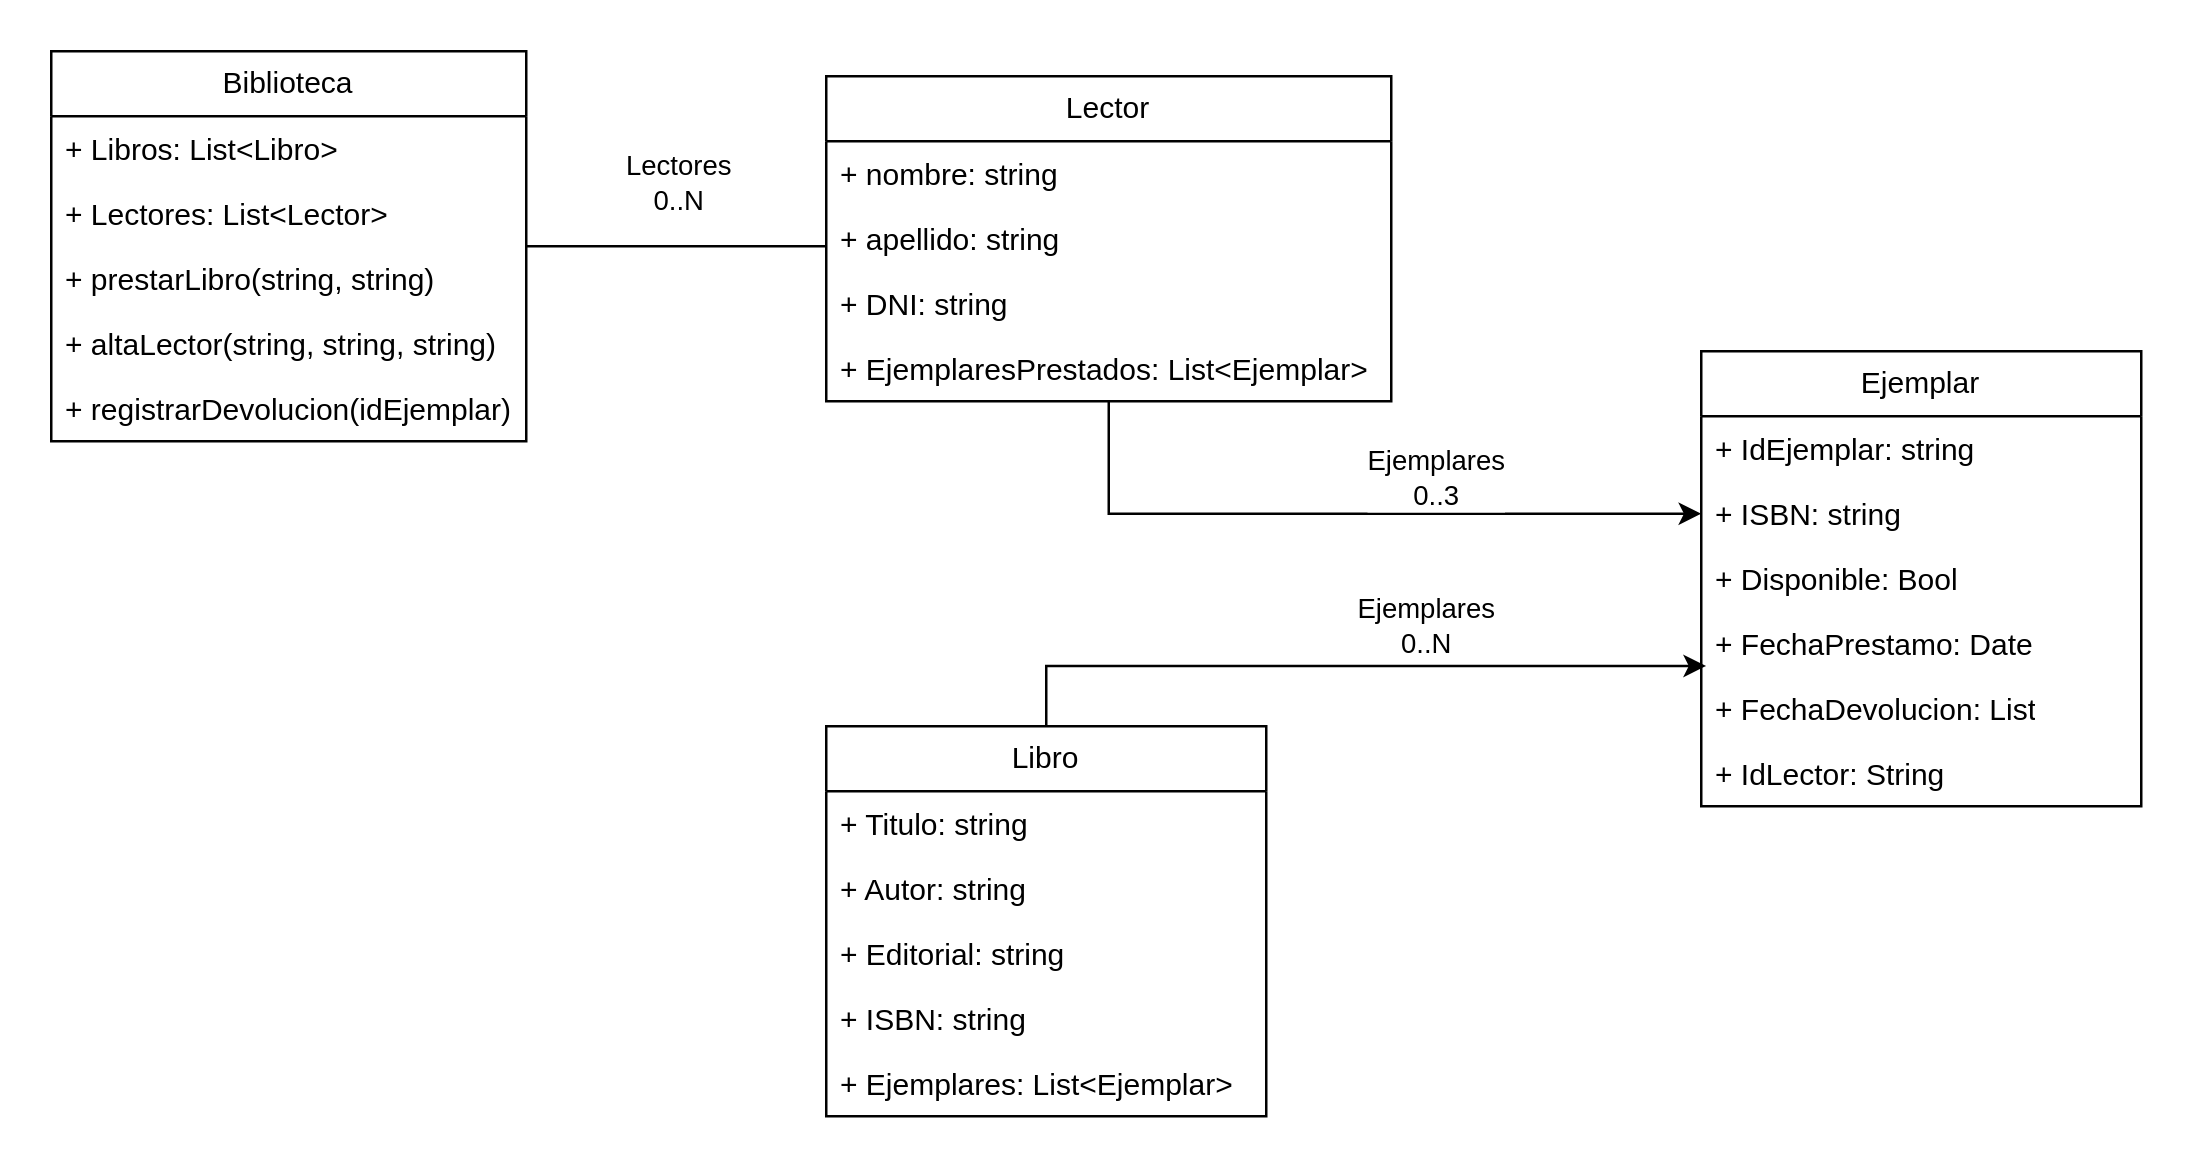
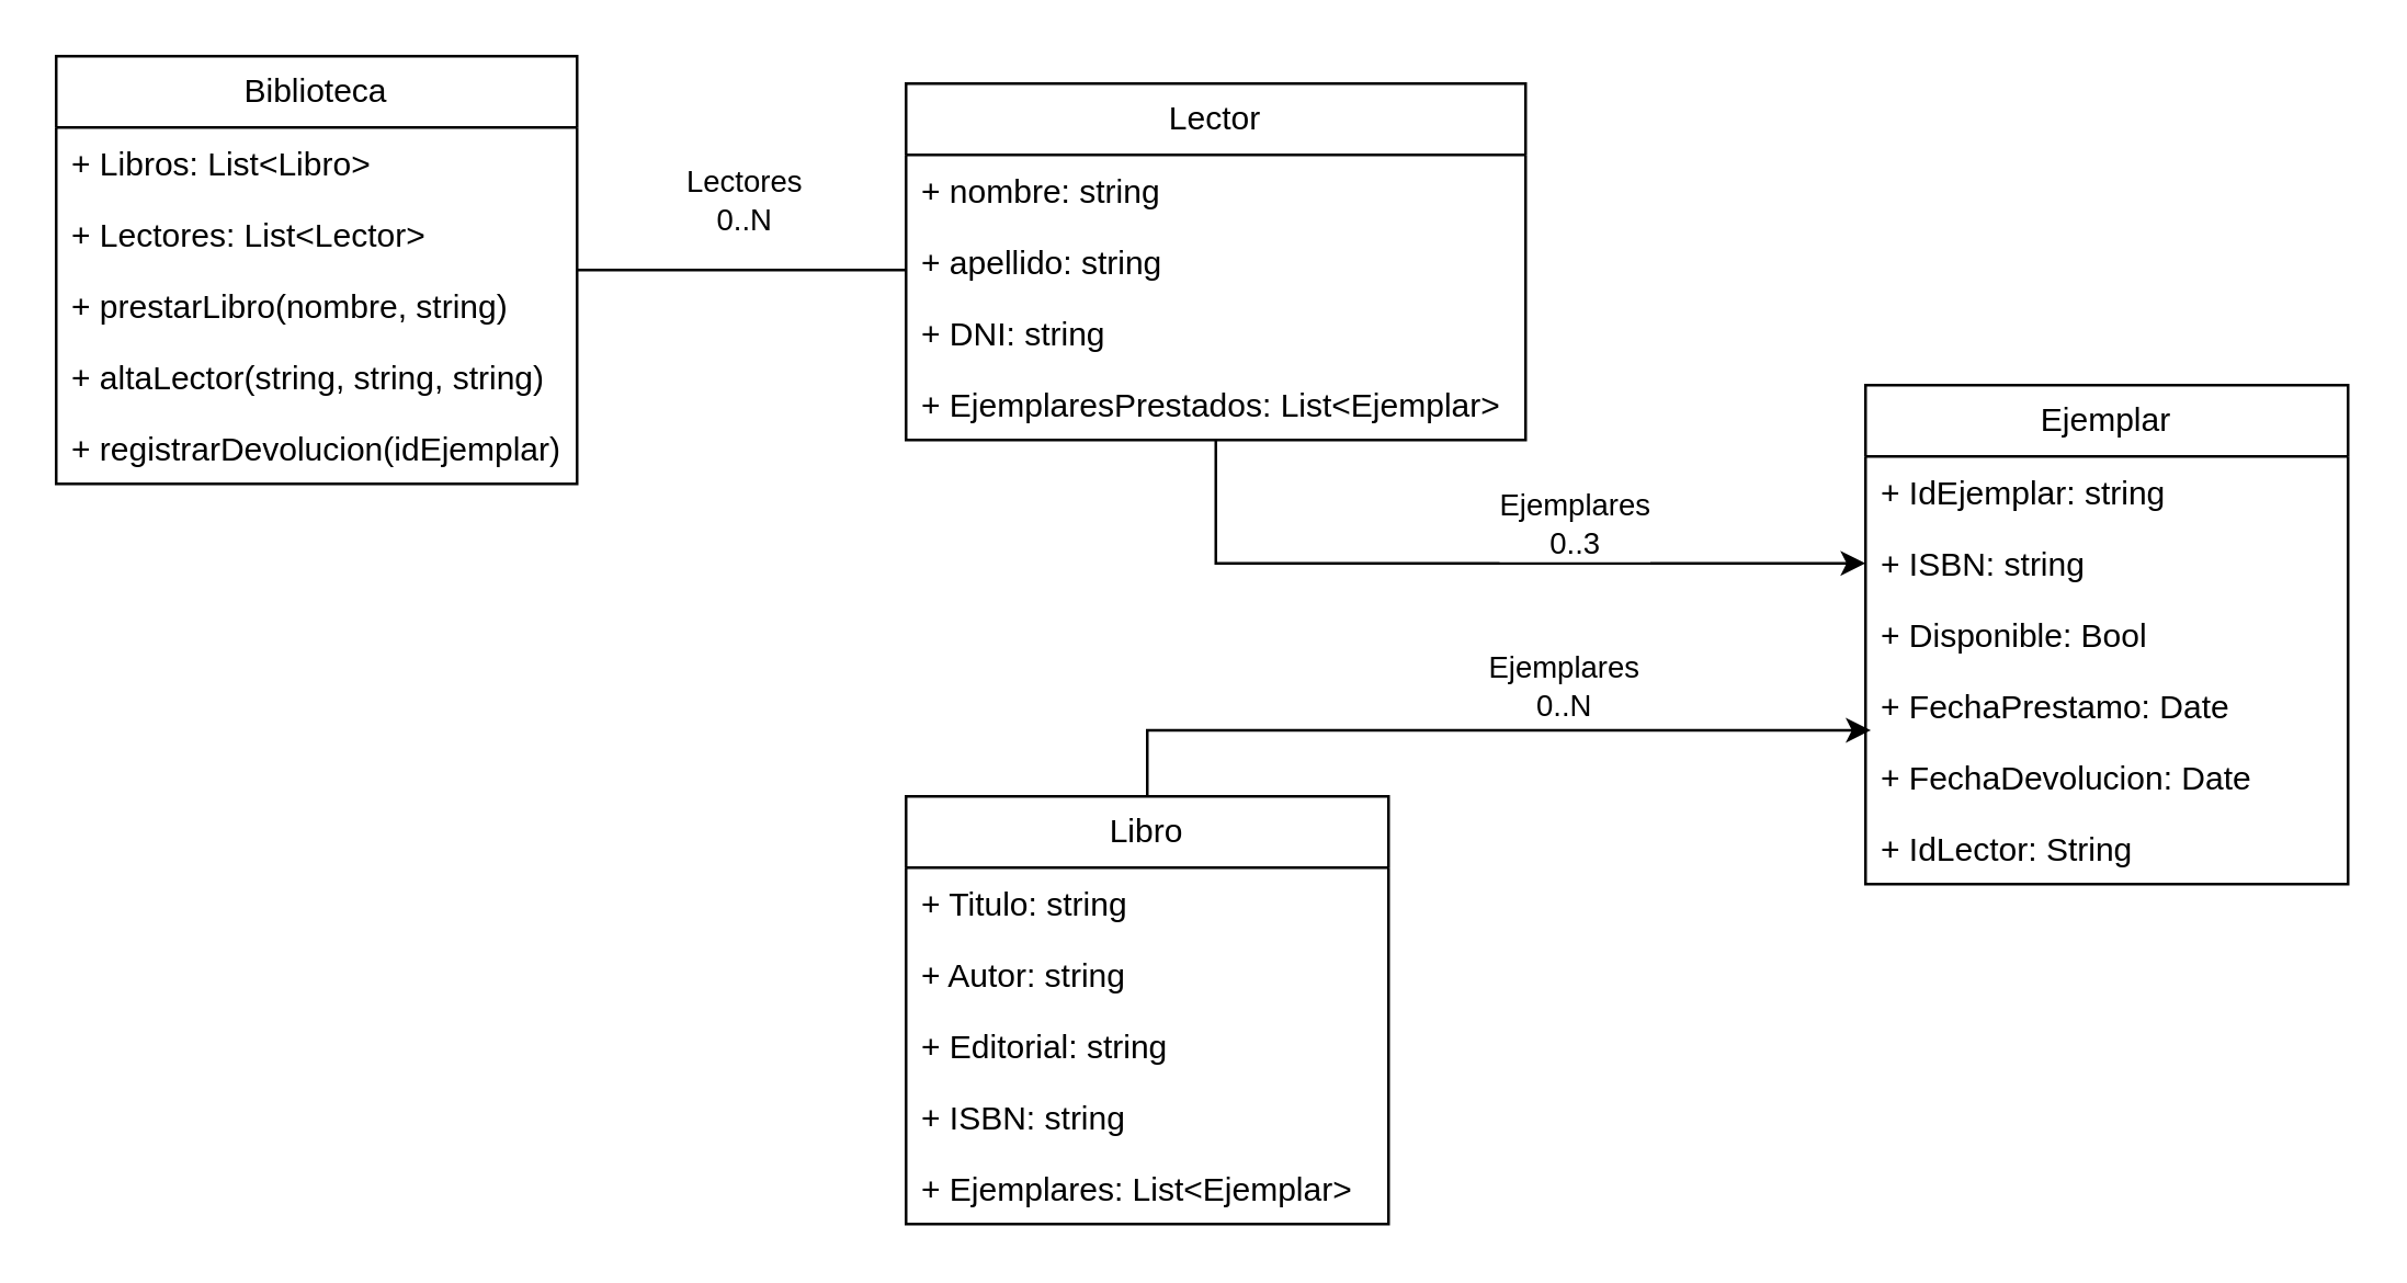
  <mxCell id="0" />
  <mxCell id="1" parent="0" />
  <mxCell id="2" value="Biblioteca" style="swimlane;fontStyle=0;childLayout=stackLayout;horizontal=1;startSize=26;fillColor=none;horizontalStack=0;resizeParent=1;resizeParentMax=0;resizeLast=0;collapsible=1;marginBottom=0;whiteSpace=wrap;html=1;" parent="1" vertex="1"><mxGeometry x="20" y="20" width="190" height="156" as="geometry" /></mxCell>
  <mxCell id="3" value="+ Libros: List&amp;lt;Libro&amp;gt;" style="text;strokeColor=none;fillColor=none;align=left;verticalAlign=top;spacingLeft=4;spacingRight=4;overflow=hidden;rotatable=0;points=[[0,0.5],[1,0.5]];portConstraint=eastwest;whiteSpace=wrap;html=1;" parent="2" vertex="1"><mxGeometry y="26" width="190" height="26" as="geometry" /></mxCell>
  <mxCell id="4" value="+ Lectores: List&amp;lt;Lector&amp;gt;" style="text;strokeColor=none;fillColor=none;align=left;verticalAlign=top;spacingLeft=4;spacingRight=4;overflow=hidden;rotatable=0;points=[[0,0.5],[1,0.5]];portConstraint=eastwest;whiteSpace=wrap;html=1;" parent="2" vertex="1"><mxGeometry y="52" width="190" height="26" as="geometry" /></mxCell>
- <mxCell id="5" value="+ prestarLibro(string, string)" style="text;strokeColor=none;fillColor=none;align=left;verticalAlign=top;spacingLeft=4;spacingRight=4;overflow=hidden;rotatable=0;points=[[0,0.5],[1,0.5]];portConstraint=eastwest;whiteSpace=wrap;html=1;" parent="2" vertex="1"><mxGeometry y="78" width="190" height="26" as="geometry" /></mxCell>
+ <mxCell id="5" value="+ prestarLibro(nombre, string)" style="text;strokeColor=none;fillColor=none;align=left;verticalAlign=top;spacingLeft=4;spacingRight=4;overflow=hidden;rotatable=0;points=[[0,0.5],[1,0.5]];portConstraint=eastwest;whiteSpace=wrap;html=1;" parent="2" vertex="1"><mxGeometry y="78" width="190" height="26" as="geometry" /></mxCell>
  <mxCell id="6" value="+ altaLector(string, string, string)" style="text;strokeColor=none;fillColor=none;align=left;verticalAlign=top;spacingLeft=4;spacingRight=4;overflow=hidden;rotatable=0;points=[[0,0.5],[1,0.5]];portConstraint=eastwest;whiteSpace=wrap;html=1;" parent="2" vertex="1"><mxGeometry y="104" width="190" height="26" as="geometry" /></mxCell>
  <mxCell id="7" value="+ registrarDevolucion(idEjemplar)" style="text;strokeColor=none;fillColor=none;align=left;verticalAlign=top;spacingLeft=4;spacingRight=4;overflow=hidden;rotatable=0;points=[[0,0.5],[1,0.5]];portConstraint=eastwest;whiteSpace=wrap;html=1;" parent="2" vertex="1"><mxGeometry y="130" width="190" height="26" as="geometry" /></mxCell>
  <mxCell id="8" value="Libro" style="swimlane;fontStyle=0;childLayout=stackLayout;horizontal=1;startSize=26;fillColor=none;horizontalStack=0;resizeParent=1;resizeParentMax=0;resizeLast=0;collapsible=1;marginBottom=0;whiteSpace=wrap;html=1;" parent="1" vertex="1"><mxGeometry x="330" y="290" width="176" height="156" as="geometry" /></mxCell>
  <mxCell id="9" value="+ Titulo: string" style="text;strokeColor=none;fillColor=none;align=left;verticalAlign=top;spacingLeft=4;spacingRight=4;overflow=hidden;rotatable=0;points=[[0,0.5],[1,0.5]];portConstraint=eastwest;whiteSpace=wrap;html=1;" parent="8" vertex="1"><mxGeometry y="26" width="176" height="26" as="geometry" /></mxCell>
  <mxCell id="10" value="+ Autor: string" style="text;strokeColor=none;fillColor=none;align=left;verticalAlign=top;spacingLeft=4;spacingRight=4;overflow=hidden;rotatable=0;points=[[0,0.5],[1,0.5]];portConstraint=eastwest;whiteSpace=wrap;html=1;" parent="8" vertex="1"><mxGeometry y="52" width="176" height="26" as="geometry" /></mxCell>
  <mxCell id="11" value="+ Editorial: string" style="text;strokeColor=none;fillColor=none;align=left;verticalAlign=top;spacingLeft=4;spacingRight=4;overflow=hidden;rotatable=0;points=[[0,0.5],[1,0.5]];portConstraint=eastwest;whiteSpace=wrap;html=1;" parent="8" vertex="1"><mxGeometry y="78" width="176" height="26" as="geometry" /></mxCell>
  <mxCell id="12" value="+ ISBN: string" style="text;strokeColor=none;fillColor=none;align=left;verticalAlign=top;spacingLeft=4;spacingRight=4;overflow=hidden;rotatable=0;points=[[0,0.5],[1,0.5]];portConstraint=eastwest;whiteSpace=wrap;html=1;" parent="8" vertex="1"><mxGeometry y="104" width="176" height="26" as="geometry" /></mxCell>
  <mxCell id="13" value="+ Ejemplares: List&amp;lt;Ejemplar&amp;gt;" style="text;strokeColor=none;fillColor=none;align=left;verticalAlign=top;spacingLeft=4;spacingRight=4;overflow=hidden;rotatable=0;points=[[0,0.5],[1,0.5]];portConstraint=eastwest;whiteSpace=wrap;html=1;" parent="8" vertex="1"><mxGeometry y="130" width="176" height="26" as="geometry" /></mxCell>
  <mxCell id="14" style="edgeStyle=orthogonalEdgeStyle;rounded=0;orthogonalLoop=1;jettySize=auto;html=1;entryX=0;entryY=0.5;entryDx=0;entryDy=0;" parent="1" source="16" target="23" edge="1"><mxGeometry relative="1" as="geometry" /></mxCell>
  <mxCell id="15" value="Ejemplares&lt;br&gt;0..3" style="edgeLabel;html=1;align=center;verticalAlign=middle;resizable=0;points=[];" parent="14" vertex="1" connectable="0"><mxGeometry x="0.241" y="3" relative="1" as="geometry"><mxPoint y="-12" as="offset" /></mxGeometry></mxCell>
  <mxCell id="16" value="Lector" style="swimlane;fontStyle=0;childLayout=stackLayout;horizontal=1;startSize=26;fillColor=none;horizontalStack=0;resizeParent=1;resizeParentMax=0;resizeLast=0;collapsible=1;marginBottom=0;whiteSpace=wrap;html=1;" parent="1" vertex="1"><mxGeometry x="330" y="30" width="226" height="130" as="geometry"><mxRectangle x="480" y="370" width="70" height="30" as="alternateBounds" /></mxGeometry></mxCell>
  <mxCell id="17" value="+ nombre: string" style="text;strokeColor=none;fillColor=none;align=left;verticalAlign=top;spacingLeft=4;spacingRight=4;overflow=hidden;rotatable=0;points=[[0,0.5],[1,0.5]];portConstraint=eastwest;whiteSpace=wrap;html=1;" parent="16" vertex="1"><mxGeometry y="26" width="226" height="26" as="geometry" /></mxCell>
  <mxCell id="18" value="+ apellido: string" style="text;strokeColor=none;fillColor=none;align=left;verticalAlign=top;spacingLeft=4;spacingRight=4;overflow=hidden;rotatable=0;points=[[0,0.5],[1,0.5]];portConstraint=eastwest;whiteSpace=wrap;html=1;container=0;" parent="16" vertex="1"><mxGeometry y="52" width="226" height="26" as="geometry" /></mxCell>
  <mxCell id="19" value="+ DNI: string" style="text;strokeColor=none;fillColor=none;align=left;verticalAlign=top;spacingLeft=4;spacingRight=4;overflow=hidden;rotatable=0;points=[[0,0.5],[1,0.5]];portConstraint=eastwest;whiteSpace=wrap;html=1;" parent="16" vertex="1"><mxGeometry y="78" width="226" height="26" as="geometry" /></mxCell>
  <mxCell id="20" value="+ EjemplaresPrestados: List&amp;lt;Ejemplar&amp;gt;" style="text;strokeColor=none;fillColor=none;align=left;verticalAlign=top;spacingLeft=4;spacingRight=4;overflow=hidden;rotatable=0;points=[[0,0.5],[1,0.5]];portConstraint=eastwest;whiteSpace=wrap;html=1;" parent="16" vertex="1"><mxGeometry y="104" width="226" height="26" as="geometry" /></mxCell>
  <mxCell id="21" value="Ejemplar" style="swimlane;fontStyle=0;childLayout=stackLayout;horizontal=1;startSize=26;fillColor=none;horizontalStack=0;resizeParent=1;resizeParentMax=0;resizeLast=0;collapsible=1;marginBottom=0;whiteSpace=wrap;html=1;" parent="1" vertex="1"><mxGeometry x="680" y="140" width="176" height="182" as="geometry"><mxRectangle x="480" y="370" width="70" height="30" as="alternateBounds" /></mxGeometry></mxCell>
  <mxCell id="22" value="+ IdEjemplar: string" style="text;strokeColor=none;fillColor=none;align=left;verticalAlign=top;spacingLeft=4;spacingRight=4;overflow=hidden;rotatable=0;points=[[0,0.5],[1,0.5]];portConstraint=eastwest;whiteSpace=wrap;html=1;" parent="21" vertex="1"><mxGeometry y="26" width="176" height="26" as="geometry" /></mxCell>
  <mxCell id="23" value="+ ISBN: string" style="text;strokeColor=none;fillColor=none;align=left;verticalAlign=top;spacingLeft=4;spacingRight=4;overflow=hidden;rotatable=0;points=[[0,0.5],[1,0.5]];portConstraint=eastwest;whiteSpace=wrap;html=1;" parent="21" vertex="1"><mxGeometry y="52" width="176" height="26" as="geometry" /></mxCell>
  <mxCell id="24" value="+ Disponible: Bool" style="text;strokeColor=none;fillColor=none;align=left;verticalAlign=top;spacingLeft=4;spacingRight=4;overflow=hidden;rotatable=0;points=[[0,0.5],[1,0.5]];portConstraint=eastwest;whiteSpace=wrap;html=1;" parent="21" vertex="1"><mxGeometry y="78" width="176" height="26" as="geometry" /></mxCell>
  <mxCell id="25" value="+ FechaPrestamo: Date" style="text;strokeColor=none;fillColor=none;align=left;verticalAlign=top;spacingLeft=4;spacingRight=4;overflow=hidden;rotatable=0;points=[[0,0.5],[1,0.5]];portConstraint=eastwest;whiteSpace=wrap;html=1;" parent="21" vertex="1"><mxGeometry y="104" width="176" height="26" as="geometry" /></mxCell>
- <mxCell id="26" value="+ FechaDevolucion: List" style="text;strokeColor=none;fillColor=none;align=left;verticalAlign=top;spacingLeft=4;spacingRight=4;overflow=hidden;rotatable=0;points=[[0,0.5],[1,0.5]];portConstraint=eastwest;whiteSpace=wrap;html=1;" parent="21" vertex="1"><mxGeometry y="130" width="176" height="26" as="geometry" /></mxCell>
+ <mxCell id="26" value="+ FechaDevolucion: Date" style="text;strokeColor=none;fillColor=none;align=left;verticalAlign=top;spacingLeft=4;spacingRight=4;overflow=hidden;rotatable=0;points=[[0,0.5],[1,0.5]];portConstraint=eastwest;whiteSpace=wrap;html=1;" parent="21" vertex="1"><mxGeometry y="130" width="176" height="26" as="geometry" /></mxCell>
  <mxCell id="27" value="+ IdLector: String" style="text;strokeColor=none;fillColor=none;align=left;verticalAlign=top;spacingLeft=4;spacingRight=4;overflow=hidden;rotatable=0;points=[[0,0.5],[1,0.5]];portConstraint=eastwest;whiteSpace=wrap;html=1;" parent="21" vertex="1"><mxGeometry y="156" width="176" height="26" as="geometry" /></mxCell>
  <mxCell id="28" style="edgeStyle=orthogonalEdgeStyle;rounded=0;orthogonalLoop=1;jettySize=auto;html=1;entryX=0.011;entryY=0.842;entryDx=0;entryDy=0;entryPerimeter=0;" parent="1" source="8" target="25" edge="1"><mxGeometry relative="1" as="geometry" /></mxCell>
  <mxCell id="29" value="Ejemplares&lt;br&gt;0..N" style="edgeLabel;html=1;align=center;verticalAlign=middle;resizable=0;points=[];" parent="28" vertex="1" connectable="0"><mxGeometry x="-0.14" y="-2" relative="1" as="geometry"><mxPoint x="52" y="-18" as="offset" /></mxGeometry></mxCell>
  <mxCell id="30" style="edgeStyle=orthogonalEdgeStyle;rounded=0;orthogonalLoop=1;jettySize=auto;html=1;endArrow=none;" parent="1" source="2" target="18" edge="1"><mxGeometry relative="1" as="geometry"><Array as="points"><mxPoint x="300" y="98" /><mxPoint x="300" y="98" /></Array></mxGeometry></mxCell>
  <mxCell id="31" value="Lectores&lt;br&gt;0..N" style="edgeLabel;html=1;align=center;verticalAlign=middle;resizable=0;points=[];" parent="30" vertex="1" connectable="0"><mxGeometry x="0.072" y="-2" relative="1" as="geometry"><mxPoint x="-4" y="-28" as="offset" /></mxGeometry></mxCell>
